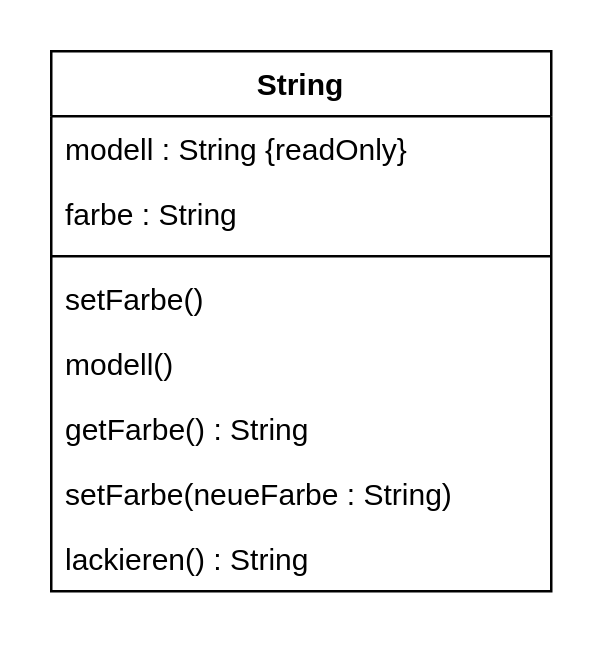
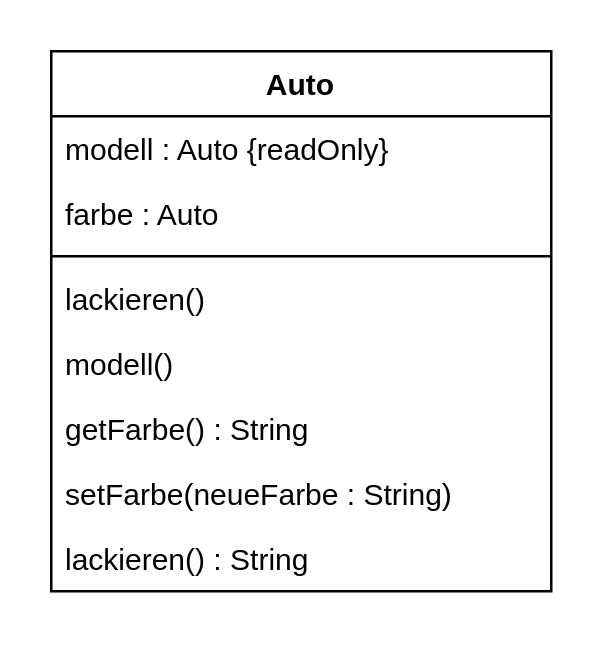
  <mxCell id="0" />
  <mxCell id="1" parent="0" />
- <mxCell id="2" value="String" style="swimlane;fontStyle=1;align=center;verticalAlign=top;childLayout=stackLayout;horizontal=1;startSize=26;horizontalStack=0;resizeParent=1;resizeParentMax=0;resizeLast=0;collapsible=1;marginBottom=0;" parent="1" vertex="1"><mxGeometry x="20" y="20" width="200" height="216" as="geometry" /></mxCell>
- <mxCell id="3" value="modell : String {readOnly}" style="text;strokeColor=none;fillColor=none;align=left;verticalAlign=top;spacingLeft=4;spacingRight=4;overflow=hidden;rotatable=0;points=[[0,0.5],[1,0.5]];portConstraint=eastwest;" parent="2" vertex="1"><mxGeometry y="26" width="200" height="26" as="geometry" /></mxCell>
- <mxCell id="4" value="farbe : String" style="text;strokeColor=none;fillColor=none;align=left;verticalAlign=top;spacingLeft=4;spacingRight=4;overflow=hidden;rotatable=0;points=[[0,0.5],[1,0.5]];portConstraint=eastwest;" parent="2" vertex="1"><mxGeometry y="52" width="200" height="26" as="geometry" /></mxCell>
+ <mxCell id="2" value="Auto" style="swimlane;fontStyle=1;align=center;verticalAlign=top;childLayout=stackLayout;horizontal=1;startSize=26;horizontalStack=0;resizeParent=1;resizeParentMax=0;resizeLast=0;collapsible=1;marginBottom=0;" parent="1" vertex="1"><mxGeometry x="20" y="20" width="200" height="216" as="geometry" /></mxCell>
+ <mxCell id="3" value="modell : Auto {readOnly}" style="text;strokeColor=none;fillColor=none;align=left;verticalAlign=top;spacingLeft=4;spacingRight=4;overflow=hidden;rotatable=0;points=[[0,0.5],[1,0.5]];portConstraint=eastwest;" parent="2" vertex="1"><mxGeometry y="26" width="200" height="26" as="geometry" /></mxCell>
+ <mxCell id="4" value="farbe : Auto" style="text;strokeColor=none;fillColor=none;align=left;verticalAlign=top;spacingLeft=4;spacingRight=4;overflow=hidden;rotatable=0;points=[[0,0.5],[1,0.5]];portConstraint=eastwest;" parent="2" vertex="1"><mxGeometry y="52" width="200" height="26" as="geometry" /></mxCell>
  <mxCell id="5" value="" style="line;strokeWidth=1;fillColor=none;align=left;verticalAlign=middle;spacingTop=-1;spacingLeft=3;spacingRight=3;rotatable=0;labelPosition=right;points=[];portConstraint=eastwest;" parent="2" vertex="1"><mxGeometry y="78" width="200" height="8" as="geometry" /></mxCell>
- <mxCell id="6" value="setFarbe()" style="text;strokeColor=none;fillColor=none;align=left;verticalAlign=top;spacingLeft=4;spacingRight=4;overflow=hidden;rotatable=0;points=[[0,0.5],[1,0.5]];portConstraint=eastwest;" parent="2" vertex="1"><mxGeometry y="86" width="200" height="26" as="geometry" /></mxCell>
+ <mxCell id="6" value="lackieren()" style="text;strokeColor=none;fillColor=none;align=left;verticalAlign=top;spacingLeft=4;spacingRight=4;overflow=hidden;rotatable=0;points=[[0,0.5],[1,0.5]];portConstraint=eastwest;" parent="2" vertex="1"><mxGeometry y="86" width="200" height="26" as="geometry" /></mxCell>
  <mxCell id="7" value="modell()" style="text;strokeColor=none;fillColor=none;align=left;verticalAlign=top;spacingLeft=4;spacingRight=4;overflow=hidden;rotatable=0;points=[[0,0.5],[1,0.5]];portConstraint=eastwest;" parent="2" vertex="1"><mxGeometry y="112" width="200" height="26" as="geometry" /></mxCell>
  <mxCell id="8" value="getFarbe() : String" style="text;strokeColor=none;fillColor=none;align=left;verticalAlign=top;spacingLeft=4;spacingRight=4;overflow=hidden;rotatable=0;points=[[0,0.5],[1,0.5]];portConstraint=eastwest;" parent="2" vertex="1"><mxGeometry y="138" width="200" height="26" as="geometry" /></mxCell>
  <mxCell id="9" value="setFarbe(neueFarbe : String)" style="text;strokeColor=none;fillColor=none;align=left;verticalAlign=top;spacingLeft=4;spacingRight=4;overflow=hidden;rotatable=0;points=[[0,0.5],[1,0.5]];portConstraint=eastwest;" parent="2" vertex="1"><mxGeometry y="164" width="200" height="26" as="geometry" /></mxCell>
  <mxCell id="10" value="lackieren() : String" style="text;strokeColor=none;fillColor=none;align=left;verticalAlign=top;spacingLeft=4;spacingRight=4;overflow=hidden;rotatable=0;points=[[0,0.5],[1,0.5]];portConstraint=eastwest;" parent="2" vertex="1"><mxGeometry y="190" width="200" height="26" as="geometry" /></mxCell>
